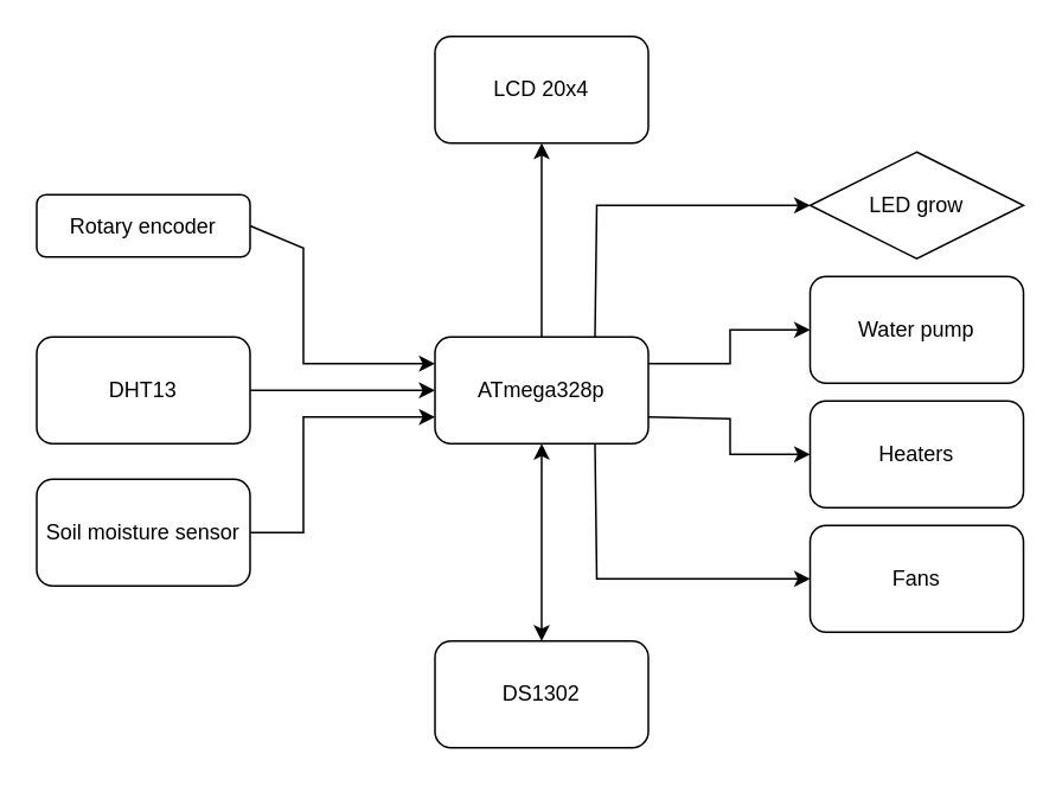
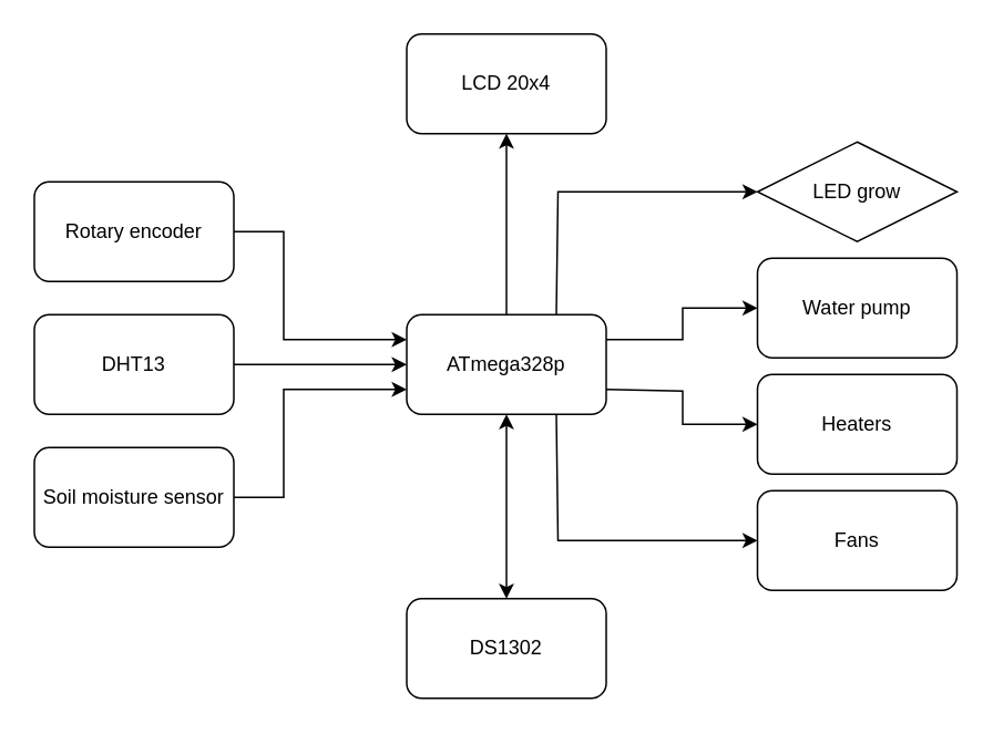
  <mxCell id="0" />
  <mxCell id="1" parent="0" />
  <mxCell id="2" value="ATmega328p" style="rounded=1;whiteSpace=wrap;html=1;" vertex="1" parent="1"><mxGeometry x="244" y="189" width="120" height="60" as="geometry" /></mxCell>
  <mxCell id="3" value="DS1302" style="rounded=1;whiteSpace=wrap;html=1;" vertex="1" parent="1"><mxGeometry x="244" y="360" width="120" height="60" as="geometry" /></mxCell>
  <mxCell id="4" value="" style="endArrow=classic;startArrow=classic;html=1;rounded=0;exitX=0.5;exitY=0;exitDx=0;exitDy=0;entryX=0.5;entryY=1;entryDx=0;entryDy=0;" edge="1" parent="1" source="3" target="2"><mxGeometry width="50" height="50" relative="1" as="geometry"><mxPoint x="280" y="-55" as="sourcePoint" /><mxPoint x="330" y="-105" as="targetPoint" /></mxGeometry></mxCell>
  <mxCell id="5" value="DHT13" style="rounded=1;whiteSpace=wrap;html=1;" vertex="1" parent="1"><mxGeometry x="20" y="189" width="120" height="60" as="geometry" /></mxCell>
  <mxCell id="6" value="Soil moisture sensor" style="rounded=1;whiteSpace=wrap;html=1;" vertex="1" parent="1"><mxGeometry x="20" y="269" width="120" height="60" as="geometry" /></mxCell>
  <mxCell id="7" value="LCD 20x4" style="rounded=1;whiteSpace=wrap;html=1;" vertex="1" parent="1"><mxGeometry x="244" y="20" width="120" height="60" as="geometry" /></mxCell>
  <mxCell id="8" value="" style="endArrow=classic;html=1;rounded=0;entryX=0.5;entryY=1;entryDx=0;entryDy=0;exitX=0.5;exitY=0;exitDx=0;exitDy=0;" edge="1" parent="1" source="2" target="7"><mxGeometry width="50" height="50" relative="1" as="geometry"><mxPoint x="280" y="-155" as="sourcePoint" /><mxPoint x="330" y="-205" as="targetPoint" /></mxGeometry></mxCell>
- <mxCell id="9" value="Rotary encoder" style="rounded=1;whiteSpace=wrap;html=1;" vertex="1" parent="1"><mxGeometry x="20" y="109" width="120" height="35" as="geometry" /></mxCell>
+ <mxCell id="9" value="Rotary encoder" style="rounded=1;whiteSpace=wrap;html=1;" vertex="1" parent="1"><mxGeometry x="20" y="109" width="120" height="60" as="geometry" /></mxCell>
  <mxCell id="10" value="Water pump" style="rounded=1;whiteSpace=wrap;html=1;" vertex="1" parent="1"><mxGeometry x="455" y="155" width="120" height="60" as="geometry" /></mxCell>
  <mxCell id="11" value="Heaters" style="rounded=1;whiteSpace=wrap;html=1;" vertex="1" parent="1"><mxGeometry x="455" y="225" width="120" height="60" as="geometry" /></mxCell>
  <mxCell id="12" value="LED grow" style="rhombus;whiteSpace=wrap;html=1;" vertex="1" parent="1"><mxGeometry x="455" y="85" width="120" height="60" as="geometry" /></mxCell>
  <mxCell id="13" value="Fans" style="rounded=1;whiteSpace=wrap;html=1;" vertex="1" parent="1"><mxGeometry x="455" y="295" width="120" height="60" as="geometry" /></mxCell>
  <mxCell id="14" value="" style="endArrow=classic;html=1;rounded=0;exitX=1;exitY=0.5;exitDx=0;exitDy=0;entryX=0;entryY=0.5;entryDx=0;entryDy=0;" edge="1" parent="1" source="5" target="2"><mxGeometry width="50" height="50" relative="1" as="geometry"><mxPoint x="445" y="195" as="sourcePoint" /><mxPoint x="495" y="145" as="targetPoint" /></mxGeometry></mxCell>
  <mxCell id="15" value="" style="endArrow=classic;html=1;rounded=0;exitX=1;exitY=0.5;exitDx=0;exitDy=0;entryX=0;entryY=0.25;entryDx=0;entryDy=0;" edge="1" parent="1" source="9" target="2"><mxGeometry width="50" height="50" relative="1" as="geometry"><mxPoint x="270" y="185" as="sourcePoint" /><mxPoint x="320" y="135" as="targetPoint" /><Array as="points"><mxPoint x="170" y="139" /><mxPoint x="170" y="204" /></Array></mxGeometry></mxCell>
  <mxCell id="16" value="" style="endArrow=classic;html=1;rounded=0;exitX=1;exitY=0.5;exitDx=0;exitDy=0;entryX=0;entryY=0.75;entryDx=0;entryDy=0;" edge="1" parent="1" source="6" target="2"><mxGeometry width="50" height="50" relative="1" as="geometry"><mxPoint x="270" y="265" as="sourcePoint" /><mxPoint x="320" y="215" as="targetPoint" /><Array as="points"><mxPoint x="170" y="299" /><mxPoint x="170" y="234" /></Array></mxGeometry></mxCell>
  <mxCell id="17" value="" style="endArrow=classic;html=1;rounded=0;entryX=0;entryY=0.5;entryDx=0;entryDy=0;exitX=0.75;exitY=0;exitDx=0;exitDy=0;" edge="1" parent="1" source="2" target="12"><mxGeometry width="50" height="50" relative="1" as="geometry"><mxPoint x="320" y="230" as="sourcePoint" /><mxPoint x="370" y="180" as="targetPoint" /><Array as="points"><mxPoint x="335" y="115" /></Array></mxGeometry></mxCell>
  <mxCell id="18" value="" style="endArrow=classic;html=1;rounded=0;exitX=1;exitY=0.25;exitDx=0;exitDy=0;entryX=0;entryY=0.5;entryDx=0;entryDy=0;" edge="1" parent="1" source="2" target="10"><mxGeometry width="50" height="50" relative="1" as="geometry"><mxPoint x="390" y="210" as="sourcePoint" /><mxPoint x="440" y="160" as="targetPoint" /><Array as="points"><mxPoint x="410" y="204" /><mxPoint x="410" y="185" /></Array></mxGeometry></mxCell>
  <mxCell id="19" value="" style="endArrow=classic;html=1;rounded=0;exitX=1;exitY=0.75;exitDx=0;exitDy=0;entryX=0;entryY=0.5;entryDx=0;entryDy=0;" edge="1" parent="1" source="2" target="11"><mxGeometry width="50" height="50" relative="1" as="geometry"><mxPoint x="445" y="245" as="sourcePoint" /><mxPoint x="495" y="195" as="targetPoint" /><Array as="points"><mxPoint x="410" y="235" /><mxPoint x="410" y="255" /></Array></mxGeometry></mxCell>
  <mxCell id="20" value="" style="endArrow=classic;html=1;rounded=0;entryX=0;entryY=0.5;entryDx=0;entryDy=0;exitX=0.75;exitY=1;exitDx=0;exitDy=0;" edge="1" parent="1" source="2" target="13"><mxGeometry width="50" height="50" relative="1" as="geometry"><mxPoint x="445" y="290" as="sourcePoint" /><mxPoint x="495" y="240" as="targetPoint" /><Array as="points"><mxPoint x="335" y="325" /></Array></mxGeometry></mxCell>
